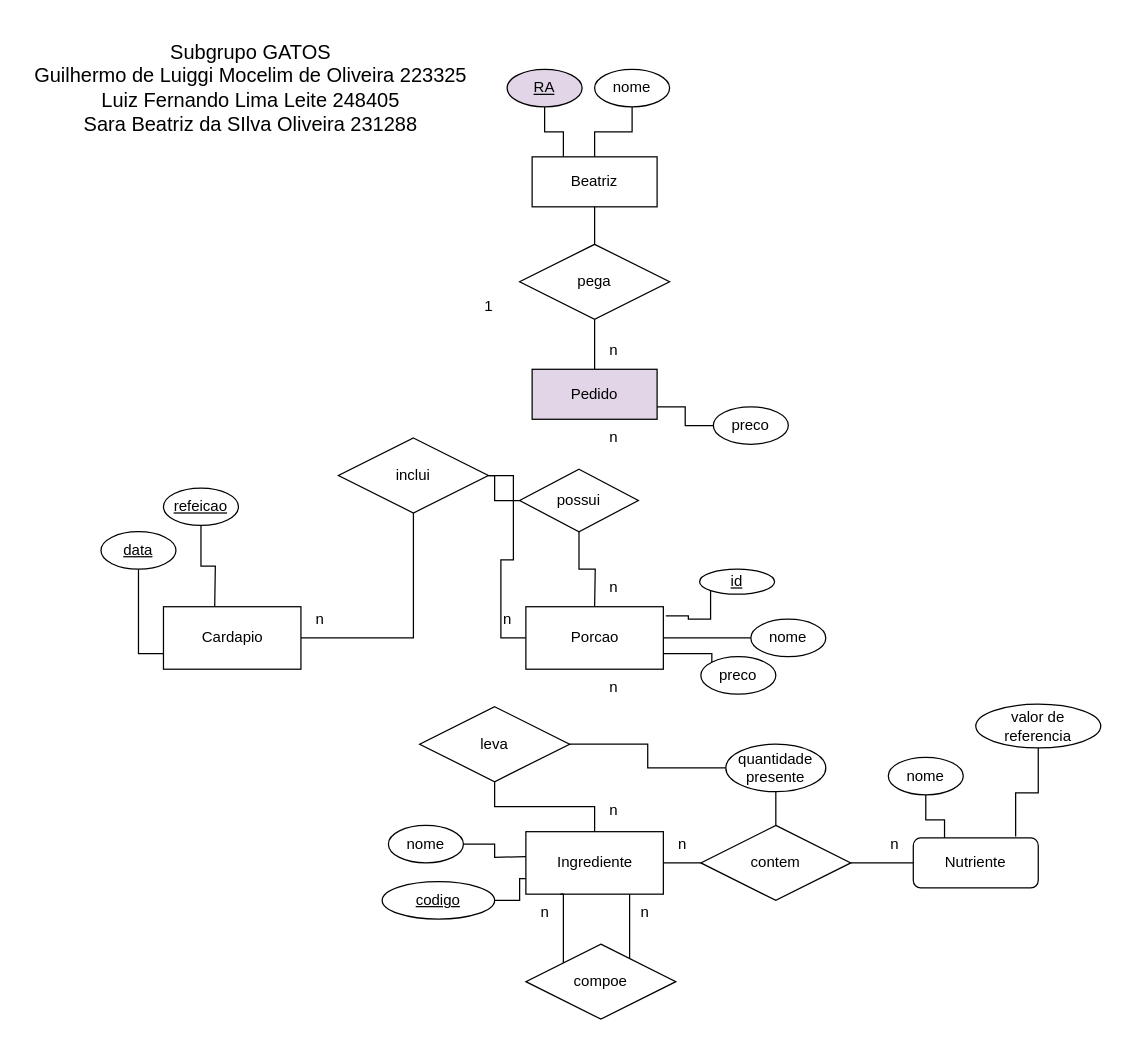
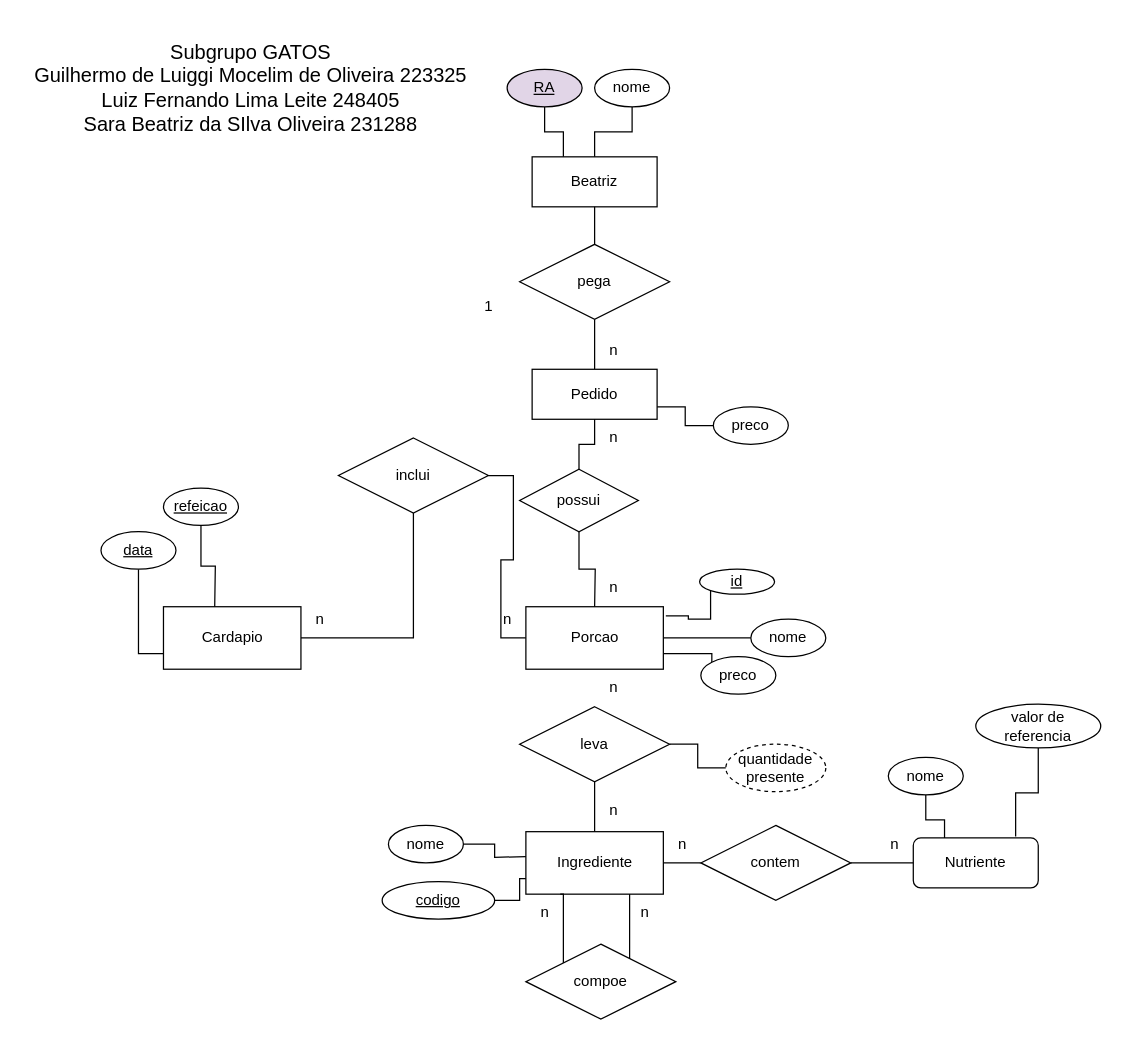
  <mxCell id="0" />
  <mxCell id="1" parent="0" />
  <mxCell id="2" value="Ingrediente" style="html=1;" parent="1" vertex="1"><mxGeometry x="420" y="665" width="110" height="50" as="geometry" /></mxCell>
  <mxCell id="3" style="edgeStyle=orthogonalEdgeStyle;rounded=0;orthogonalLoop=1;jettySize=auto;html=1;endArrow=none;endFill=0;" parent="1" source="4" target="25" edge="1"><mxGeometry relative="1" as="geometry" /></mxCell>
  <mxCell id="4" value="Cardapio" style="html=1;" parent="1" vertex="1"><mxGeometry x="130" y="485" width="110" height="50" as="geometry" /></mxCell>
  <mxCell id="5" style="edgeStyle=orthogonalEdgeStyle;rounded=0;orthogonalLoop=1;jettySize=auto;html=1;entryX=1;entryY=0.5;entryDx=0;entryDy=0;endArrow=none;endFill=0;" parent="1" source="9" target="25" edge="1"><mxGeometry relative="1" as="geometry" /></mxCell>
  <mxCell id="6" style="edgeStyle=orthogonalEdgeStyle;rounded=0;orthogonalLoop=1;jettySize=auto;html=1;entryX=0;entryY=1;entryDx=0;entryDy=0;exitX=1.018;exitY=0.145;exitDx=0;exitDy=0;exitPerimeter=0;endArrow=none;endFill=0;" edge="1" parent="1" source="9" target="38"><mxGeometry relative="1" as="geometry" /></mxCell>
  <mxCell id="7" style="edgeStyle=orthogonalEdgeStyle;rounded=0;orthogonalLoop=1;jettySize=auto;html=1;exitX=1;exitY=0.5;exitDx=0;exitDy=0;entryX=0;entryY=0.5;entryDx=0;entryDy=0;endArrow=none;endFill=0;" edge="1" parent="1" source="9" target="39"><mxGeometry relative="1" as="geometry" /></mxCell>
  <mxCell id="8" style="edgeStyle=orthogonalEdgeStyle;rounded=0;orthogonalLoop=1;jettySize=auto;html=1;exitX=1;exitY=0.75;exitDx=0;exitDy=0;entryX=0;entryY=0;entryDx=0;entryDy=0;endArrow=none;endFill=0;" edge="1" parent="1" source="9" target="40"><mxGeometry relative="1" as="geometry" /></mxCell>
  <mxCell id="9" value="Porcao" style="html=1;" parent="1" vertex="1"><mxGeometry x="420" y="485" width="110" height="50" as="geometry" /></mxCell>
  <mxCell id="10" style="edgeStyle=orthogonalEdgeStyle;rounded=0;orthogonalLoop=1;jettySize=auto;html=1;endArrow=none;endFill=0;" parent="1" source="12" target="2" edge="1"><mxGeometry relative="1" as="geometry" /></mxCell>
  <mxCell id="11" style="edgeStyle=orthogonalEdgeStyle;rounded=0;orthogonalLoop=1;jettySize=auto;html=1;endArrow=none;endFill=0;" parent="1" source="12" target="44" edge="1"><mxGeometry relative="1" as="geometry" /></mxCell>
- <mxCell id="12" value="leva" style="shape=rhombus;perimeter=rhombusPerimeter;whiteSpace=wrap;html=1;align=center;" parent="1" vertex="1"><mxGeometry x="335" y="565" width="120" height="60" as="geometry" /></mxCell>
+ <mxCell id="12" value="leva" style="shape=rhombus;perimeter=rhombusPerimeter;whiteSpace=wrap;html=1;align=center;" parent="1" vertex="1"><mxGeometry x="415" y="565" width="120" height="60" as="geometry" /></mxCell>
  <mxCell id="13" style="edgeStyle=orthogonalEdgeStyle;rounded=0;orthogonalLoop=1;jettySize=auto;html=1;endArrow=none;endFill=0;exitX=0;exitY=0;exitDx=0;exitDy=0;entryX=0.25;entryY=1;entryDx=0;entryDy=0;" parent="1" source="15" target="2" edge="1"><mxGeometry relative="1" as="geometry"><mxPoint x="450" y="725" as="targetPoint" /><Array as="points"><mxPoint x="450" y="715" /></Array></mxGeometry></mxCell>
  <mxCell id="14" style="edgeStyle=orthogonalEdgeStyle;rounded=0;orthogonalLoop=1;jettySize=auto;html=1;endArrow=none;endFill=0;" parent="1" edge="1"><mxGeometry relative="1" as="geometry"><mxPoint x="503" y="775" as="sourcePoint" /><mxPoint x="503" y="715" as="targetPoint" /></mxGeometry></mxCell>
  <mxCell id="15" value="compoe" style="shape=rhombus;perimeter=rhombusPerimeter;whiteSpace=wrap;html=1;align=center;" parent="1" vertex="1"><mxGeometry x="420" y="755" width="120" height="60" as="geometry" /></mxCell>
  <mxCell id="16" value="Nutriente" style="whiteSpace=wrap;html=1;align=center;rounded=1;" parent="1" vertex="1"><mxGeometry x="730" y="670" width="100" height="40" as="geometry" /></mxCell>
  <mxCell id="17" style="edgeStyle=orthogonalEdgeStyle;rounded=0;orthogonalLoop=1;jettySize=auto;html=1;endArrow=none;endFill=0;" parent="1" source="19" target="16" edge="1"><mxGeometry relative="1" as="geometry"><mxPoint x="710" y="690" as="targetPoint" /></mxGeometry></mxCell>
  <mxCell id="18" style="edgeStyle=orthogonalEdgeStyle;rounded=0;orthogonalLoop=1;jettySize=auto;html=1;endArrow=none;endFill=0;" parent="1" source="19" target="2" edge="1"><mxGeometry relative="1" as="geometry" /></mxCell>
  <mxCell id="19" value="contem" style="shape=rhombus;perimeter=rhombusPerimeter;whiteSpace=wrap;html=1;align=center;" parent="1" vertex="1"><mxGeometry x="560" y="660" width="120" height="60" as="geometry" /></mxCell>
  <mxCell id="20" style="edgeStyle=orthogonalEdgeStyle;rounded=0;orthogonalLoop=1;jettySize=auto;html=1;endArrow=none;endFill=0;" parent="1" source="21" edge="1"><mxGeometry relative="1" as="geometry"><mxPoint x="475" y="255" as="targetPoint" /></mxGeometry></mxCell>
- <mxCell id="21" value="Pedido" style="whiteSpace=wrap;html=1;align=center;fillColor=#e1d5e7;" parent="1" vertex="1"><mxGeometry x="425" y="295" width="100" height="40" as="geometry" /></mxCell>
+ <mxCell id="21" value="Pedido" style="whiteSpace=wrap;html=1;align=center;" parent="1" vertex="1"><mxGeometry x="425" y="295" width="100" height="40" as="geometry" /></mxCell>
  <mxCell id="22" style="edgeStyle=orthogonalEdgeStyle;rounded=0;orthogonalLoop=1;jettySize=auto;html=1;endArrow=none;endFill=0;" parent="1" source="24" edge="1"><mxGeometry relative="1" as="geometry"><mxPoint x="475" y="485" as="targetPoint" /></mxGeometry></mxCell>
- <mxCell id="23" style="edgeStyle=orthogonalEdgeStyle;rounded=0;orthogonalLoop=1;jettySize=auto;html=1;endArrow=none;endFill=0;" parent="1" source="24" target="25" edge="1"><mxGeometry relative="1" as="geometry" /></mxCell>
+ <mxCell id="23" style="edgeStyle=orthogonalEdgeStyle;rounded=0;orthogonalLoop=1;jettySize=auto;html=1;endArrow=none;endFill=0;" parent="1" source="24" target="21" edge="1"><mxGeometry relative="1" as="geometry" /></mxCell>
  <mxCell id="24" value="possui" style="shape=rhombus;perimeter=rhombusPerimeter;whiteSpace=wrap;html=1;align=center;" parent="1" vertex="1"><mxGeometry x="415" y="375" width="95" height="50" as="geometry" /></mxCell>
  <mxCell id="25" value="inclui" style="shape=rhombus;perimeter=rhombusPerimeter;whiteSpace=wrap;html=1;align=center;" parent="1" vertex="1"><mxGeometry x="270" y="350" width="120" height="60" as="geometry" /></mxCell>
  <mxCell id="26" value="Beatriz" style="whiteSpace=wrap;html=1;align=center;" parent="1" vertex="1"><mxGeometry x="425" y="125" width="100" height="40" as="geometry" /></mxCell>
  <mxCell id="27" style="edgeStyle=orthogonalEdgeStyle;rounded=0;orthogonalLoop=1;jettySize=auto;html=1;endArrow=none;endFill=0;" parent="1" source="28" target="26" edge="1"><mxGeometry relative="1" as="geometry"><mxPoint x="475" y="195" as="sourcePoint" /></mxGeometry></mxCell>
  <mxCell id="28" value="pega" style="shape=rhombus;perimeter=rhombusPerimeter;whiteSpace=wrap;html=1;align=center;" parent="1" vertex="1"><mxGeometry x="415" y="195" width="120" height="60" as="geometry" /></mxCell>
  <mxCell id="29" value="&lt;font style=&quot;font-size: 16px&quot;&gt;Subgrupo GATOS&lt;br&gt;Guilhermo de Luiggi Mocelim de Oliveira 223325&lt;br&gt;Luiz Fernando Lima Leite 248405&lt;br&gt;Sara Beatriz da SIlva Oliveira 231288&lt;/font&gt;" style="text;html=1;strokeColor=none;fillColor=none;align=center;verticalAlign=middle;whiteSpace=wrap;rounded=0;" parent="1" vertex="1"><mxGeometry x="20" y="20" width="360" height="100" as="geometry" /></mxCell>
  <mxCell id="30" style="edgeStyle=orthogonalEdgeStyle;rounded=0;orthogonalLoop=1;jettySize=auto;html=1;endArrow=none;endFill=0;" edge="1" parent="1" source="31" target="26"><mxGeometry relative="1" as="geometry" /></mxCell>
  <mxCell id="31" value="nome" style="ellipse;whiteSpace=wrap;html=1;" vertex="1" parent="1"><mxGeometry x="475" y="55" width="60" height="30" as="geometry" /></mxCell>
  <mxCell id="32" style="edgeStyle=orthogonalEdgeStyle;rounded=0;orthogonalLoop=1;jettySize=auto;html=1;entryX=0.25;entryY=0;entryDx=0;entryDy=0;strokeColor=default;endArrow=none;endFill=0;" edge="1" parent="1" source="33" target="26"><mxGeometry relative="1" as="geometry" /></mxCell>
  <mxCell id="33" value="RA" style="ellipse;whiteSpace=wrap;html=1;fontStyle=4;fillColor=#e1d5e7;" vertex="1" parent="1"><mxGeometry x="405" y="55" width="60" height="30" as="geometry" /></mxCell>
  <mxCell id="34" style="edgeStyle=orthogonalEdgeStyle;rounded=0;orthogonalLoop=1;jettySize=auto;html=1;entryX=0;entryY=0.75;entryDx=0;entryDy=0;endArrow=none;endFill=0;" edge="1" parent="1" source="35" target="4"><mxGeometry relative="1" as="geometry" /></mxCell>
  <mxCell id="35" value="data" style="ellipse;whiteSpace=wrap;html=1;fontStyle=4" vertex="1" parent="1"><mxGeometry x="80" y="425" width="60" height="30" as="geometry" /></mxCell>
  <mxCell id="36" style="edgeStyle=orthogonalEdgeStyle;rounded=0;orthogonalLoop=1;jettySize=auto;html=1;endArrow=none;endFill=0;" edge="1" parent="1" source="37"><mxGeometry relative="1" as="geometry"><mxPoint x="171" y="485" as="targetPoint" /></mxGeometry></mxCell>
  <mxCell id="37" value="refeicao" style="ellipse;whiteSpace=wrap;html=1;fontStyle=4" vertex="1" parent="1"><mxGeometry x="130" y="390" width="60" height="30" as="geometry" /></mxCell>
  <mxCell id="38" value="id" style="ellipse;whiteSpace=wrap;html=1;fontStyle=4" vertex="1" parent="1"><mxGeometry x="559" y="455" width="60" height="20" as="geometry" /></mxCell>
  <mxCell id="39" value="nome" style="ellipse;whiteSpace=wrap;html=1;fontStyle=0" vertex="1" parent="1"><mxGeometry x="600" y="495" width="60" height="30" as="geometry" /></mxCell>
  <mxCell id="40" value="preco" style="ellipse;whiteSpace=wrap;html=1;fontStyle=0" vertex="1" parent="1"><mxGeometry x="560" y="525" width="60" height="30" as="geometry" /></mxCell>
  <mxCell id="41" style="edgeStyle=orthogonalEdgeStyle;rounded=0;orthogonalLoop=1;jettySize=auto;html=1;entryX=1;entryY=0.75;entryDx=0;entryDy=0;endArrow=none;endFill=0;" edge="1" parent="1" source="42" target="21"><mxGeometry relative="1" as="geometry" /></mxCell>
  <mxCell id="42" value="preco" style="ellipse;whiteSpace=wrap;html=1;fontStyle=0" vertex="1" parent="1"><mxGeometry x="570" y="325" width="60" height="30" as="geometry" /></mxCell>
- <mxCell id="43" style="edgeStyle=orthogonalEdgeStyle;rounded=0;orthogonalLoop=1;jettySize=auto;html=1;entryX=0.5;entryY=0;entryDx=0;entryDy=0;endArrow=none;endFill=0;" edge="1" parent="1" source="44" target="19"><mxGeometry relative="1" as="geometry" /></mxCell>
- <mxCell id="44" value="quantidade presente" style="ellipse;whiteSpace=wrap;html=1;fontStyle=0" vertex="1" parent="1"><mxGeometry x="580" y="595" width="80" height="38" as="geometry" /></mxCell>
+ <mxCell id="44" value="quantidade presente" style="ellipse;whiteSpace=wrap;html=1;fontStyle=0;dashed=1;" vertex="1" parent="1"><mxGeometry x="580" y="595" width="80" height="38" as="geometry" /></mxCell>
  <mxCell id="45" style="edgeStyle=orthogonalEdgeStyle;rounded=0;orthogonalLoop=1;jettySize=auto;html=1;endArrow=none;endFill=0;entryX=0.819;entryY=-0.03;entryDx=0;entryDy=0;entryPerimeter=0;" edge="1" parent="1" source="46" target="16"><mxGeometry relative="1" as="geometry" /></mxCell>
  <mxCell id="46" value="valor de referencia" style="ellipse;whiteSpace=wrap;html=1;fontStyle=0" vertex="1" parent="1"><mxGeometry x="780" y="563" width="100" height="35" as="geometry" /></mxCell>
  <mxCell id="47" style="edgeStyle=orthogonalEdgeStyle;rounded=0;orthogonalLoop=1;jettySize=auto;html=1;entryX=0.25;entryY=0;entryDx=0;entryDy=0;endArrow=none;endFill=0;" edge="1" parent="1" source="48" target="16"><mxGeometry relative="1" as="geometry" /></mxCell>
  <mxCell id="48" value="nome" style="ellipse;whiteSpace=wrap;html=1;fontStyle=0" vertex="1" parent="1"><mxGeometry x="710" y="605.5" width="60" height="30" as="geometry" /></mxCell>
  <mxCell id="49" style="edgeStyle=orthogonalEdgeStyle;rounded=0;orthogonalLoop=1;jettySize=auto;html=1;endArrow=none;endFill=0;" edge="1" parent="1" source="50"><mxGeometry relative="1" as="geometry"><mxPoint x="420" y="685" as="targetPoint" /></mxGeometry></mxCell>
  <mxCell id="50" value="nome" style="ellipse;whiteSpace=wrap;html=1;fontStyle=0" vertex="1" parent="1"><mxGeometry x="310" y="660" width="60" height="30" as="geometry" /></mxCell>
  <mxCell id="51" style="edgeStyle=orthogonalEdgeStyle;rounded=0;orthogonalLoop=1;jettySize=auto;html=1;entryX=0;entryY=0.75;entryDx=0;entryDy=0;endArrow=none;endFill=0;" edge="1" parent="1" source="52" target="2"><mxGeometry relative="1" as="geometry" /></mxCell>
  <mxCell id="52" value="codigo" style="ellipse;whiteSpace=wrap;html=1;fontStyle=4" vertex="1" parent="1"><mxGeometry x="305" y="705" width="90" height="30" as="geometry" /></mxCell>
  <mxCell id="53" value="1" style="text;html=1;align=center;verticalAlign=middle;resizable=0;points=[];autosize=1;strokeColor=none;fillColor=none;" vertex="1" parent="1"><mxGeometry x="375" y="230" width="30" height="30" as="geometry" /></mxCell>
  <mxCell id="54" value="n" style="text;html=1;align=center;verticalAlign=middle;resizable=0;points=[];autosize=1;strokeColor=none;fillColor=none;" vertex="1" parent="1"><mxGeometry x="475" y="265" width="30" height="30" as="geometry" /></mxCell>
  <mxCell id="55" value="n" style="text;html=1;align=center;verticalAlign=middle;resizable=0;points=[];autosize=1;strokeColor=none;fillColor=none;" vertex="1" parent="1"><mxGeometry x="475" y="335" width="30" height="30" as="geometry" /></mxCell>
  <mxCell id="56" value="n" style="text;html=1;align=center;verticalAlign=middle;resizable=0;points=[];autosize=1;strokeColor=none;fillColor=none;" vertex="1" parent="1"><mxGeometry x="475" y="455" width="30" height="30" as="geometry" /></mxCell>
  <mxCell id="57" value="n" style="text;html=1;align=center;verticalAlign=middle;resizable=0;points=[];autosize=1;strokeColor=none;fillColor=none;" vertex="1" parent="1"><mxGeometry x="390" y="480" width="30" height="30" as="geometry" /></mxCell>
  <mxCell id="58" value="n" style="text;html=1;align=center;verticalAlign=middle;resizable=0;points=[];autosize=1;strokeColor=none;fillColor=none;" vertex="1" parent="1"><mxGeometry x="240" y="480" width="30" height="30" as="geometry" /></mxCell>
  <mxCell id="59" value="n" style="text;html=1;align=center;verticalAlign=middle;resizable=0;points=[];autosize=1;strokeColor=none;fillColor=none;" vertex="1" parent="1"><mxGeometry x="475" y="535" width="30" height="30" as="geometry" /></mxCell>
  <mxCell id="60" value="n" style="text;html=1;align=center;verticalAlign=middle;resizable=0;points=[];autosize=1;strokeColor=none;fillColor=none;" vertex="1" parent="1"><mxGeometry x="475" y="633" width="30" height="30" as="geometry" /></mxCell>
  <mxCell id="61" value="n" style="text;html=1;align=center;verticalAlign=middle;resizable=0;points=[];autosize=1;strokeColor=none;fillColor=none;" vertex="1" parent="1"><mxGeometry x="420" y="715" width="30" height="30" as="geometry" /></mxCell>
  <mxCell id="62" value="n" style="text;html=1;align=center;verticalAlign=middle;resizable=0;points=[];autosize=1;strokeColor=none;fillColor=none;" vertex="1" parent="1"><mxGeometry x="500" y="715" width="30" height="30" as="geometry" /></mxCell>
  <mxCell id="63" value="n" style="text;html=1;align=center;verticalAlign=middle;resizable=0;points=[];autosize=1;strokeColor=none;fillColor=none;" vertex="1" parent="1"><mxGeometry x="530" y="660" width="30" height="30" as="geometry" /></mxCell>
  <mxCell id="64" value="n" style="text;html=1;align=center;verticalAlign=middle;resizable=0;points=[];autosize=1;strokeColor=none;fillColor=none;" vertex="1" parent="1"><mxGeometry x="700" y="660" width="30" height="30" as="geometry" /></mxCell>
